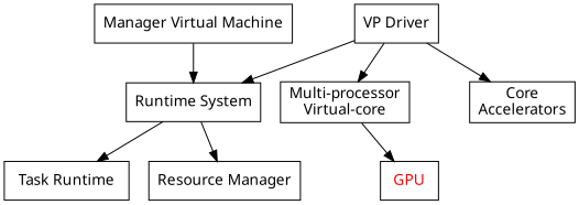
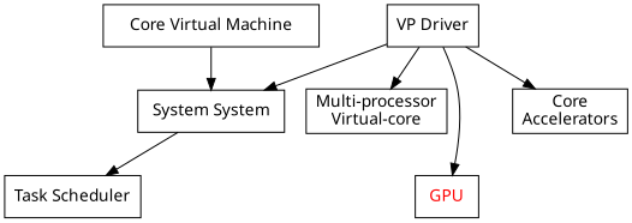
  digraph {
    fontname="Noto Sans"
    node [fontname="Noto Sans" shape=box]
    edge [fontname="Noto Sans"]
-   n1 [label="Manager Virtual Machine"]
-   n2 [label="Runtime System"]
-   n3 [label="Task Runtime"]
-   n4 [label="Resource Manager"]
+   n1 [label="Core Virtual Machine"]
+   n2 [label="System System"]
+   n3 [label="Task Scheduler"]
    n5 [label="VP Driver"]
    n6 [label="Multi-processor\nVirtual-core"]
    n7 [fontcolor=red label=GPU]
    n8 [label="Core\nAccelerators"]
    n1 -> n2
    n2 -> n3
-   n2 -> n4
    n5 -> n2
    n5 -> n6
-   n6 -> n7
+   n5 -> n7
    n5 -> n8
  }
